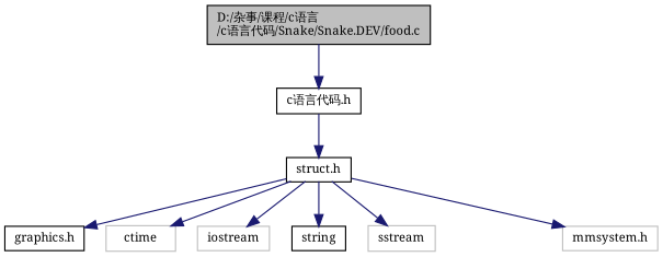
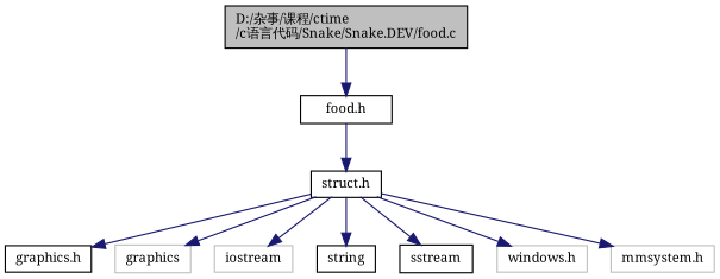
  digraph {
    fontname="Noto Serif"
    node [color=black fillcolor=white fontname="Noto Serif" fontsize=10 shape=record style=filled]
    edge [color=midnightblue fontname="Noto Serif" fontsize=10 labelfontname=Helvetica labelfontsize=10 style=solid]
-   n1 [fillcolor=grey75 fontcolor=black height=0.2 label="D:/杂事/课程/c语言\l/c语言代码/Snake/Snake.DEV/food.c" width=0.4]
-   n2 [height=0.2 label="c语言代码.h" width=0.4]
+   n1 [fillcolor=grey75 fontcolor=black height=0.2 label="D:/杂事/课程/ctime\l/c语言代码/Snake/Snake.DEV/food.c" width=0.4]
+   n2 [height=0.2 label="food.h" width=0.4]
    n3 [height=0.2 label="struct.h" width=0.4]
    n4 [height=0.2 label="graphics.h" width=0.4]
-   n5 [color=grey75 height=0.2 label=ctime width=0.4]
+   n5 [color=grey75 height=0.2 label=graphics width=0.4]
    n6 [color=grey75 height=0.2 label=iostream width=0.4]
    n7 [height=0.2 label=string width=0.4]
-   n8 [color=grey75 height=0.2 label=sstream width=0.4]
+   n8 [height=0.2 label=sstream width=0.4]
+   n9 [color=grey75 height=0.2 label="windows.h" width=0.4]
    n10 [color=grey75 height=0.2 label="mmsystem.h" width=0.4]
    n1 -> n2
    n2 -> n3
    n3 -> n4
    n3 -> n5
    n3 -> n6
    n3 -> n7
    n3 -> n8
+   n3 -> n9
    n3 -> n10
  }
